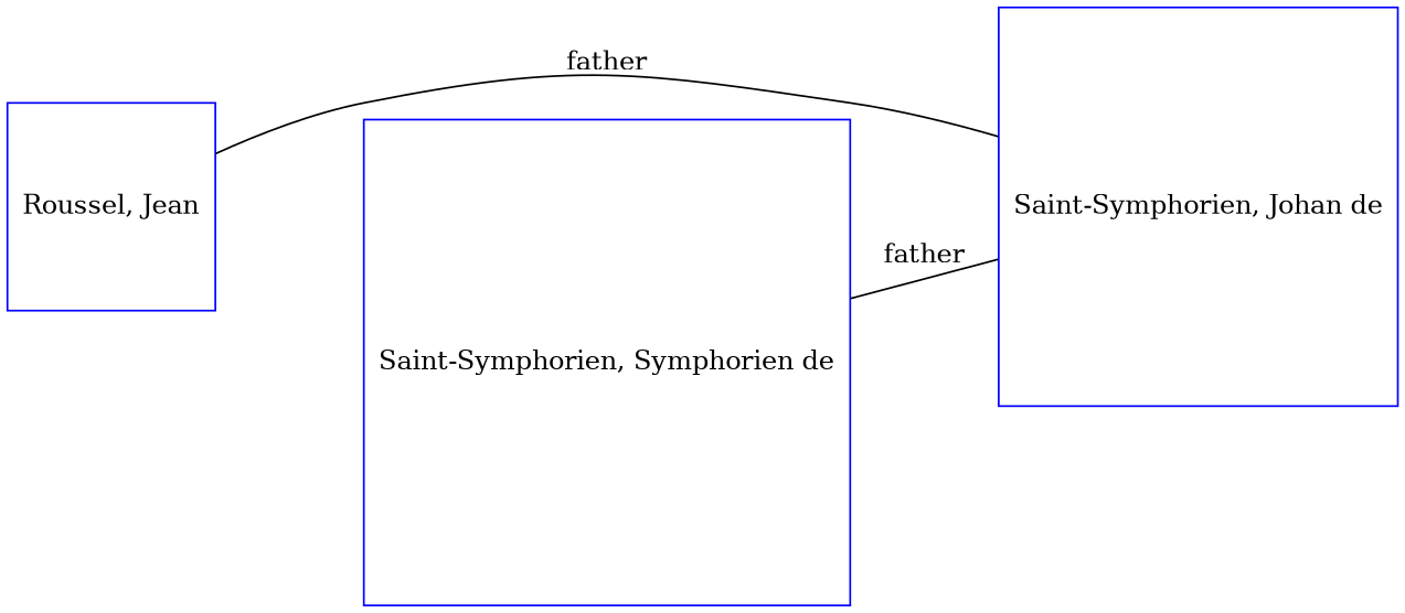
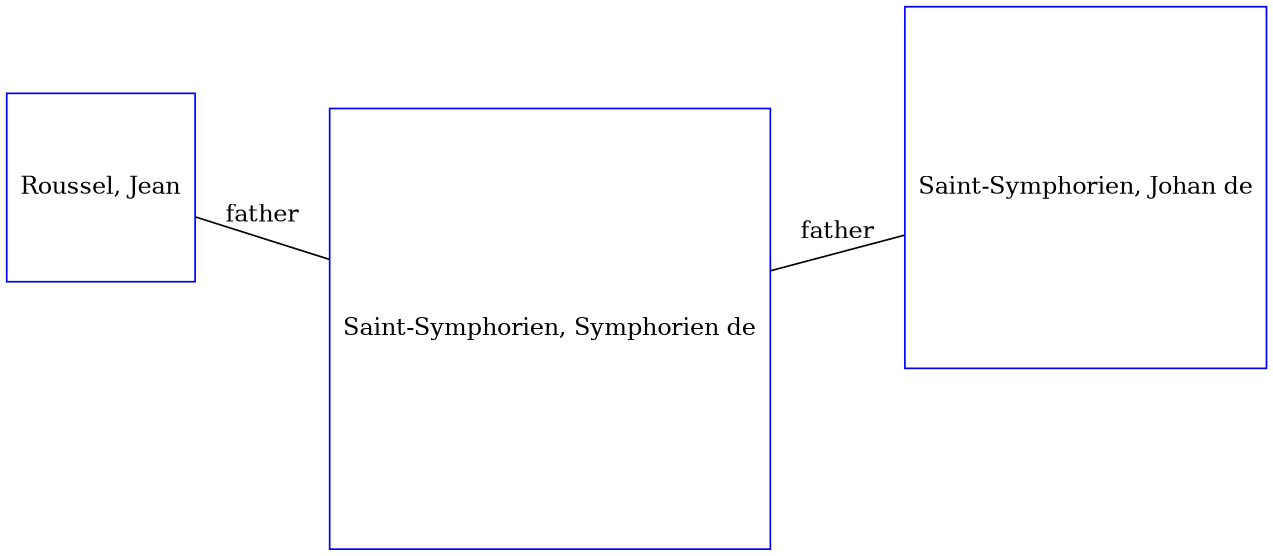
  digraph {
    rankdir=LR
    node [color=blue regular=1 shape=box]
    edge [arrowsize=0.0 dir=none]
    n1 [label="Saint-Symphorien, Johan de"]
    n2 [label="Saint-Symphorien, Symphorien de"]
    n3 [label="Roussel, Jean"]
    n2 -> n1 [label=father]
-   n3 -> n1 [label=father]
+   n3 -> n2 [label=father]
  }
